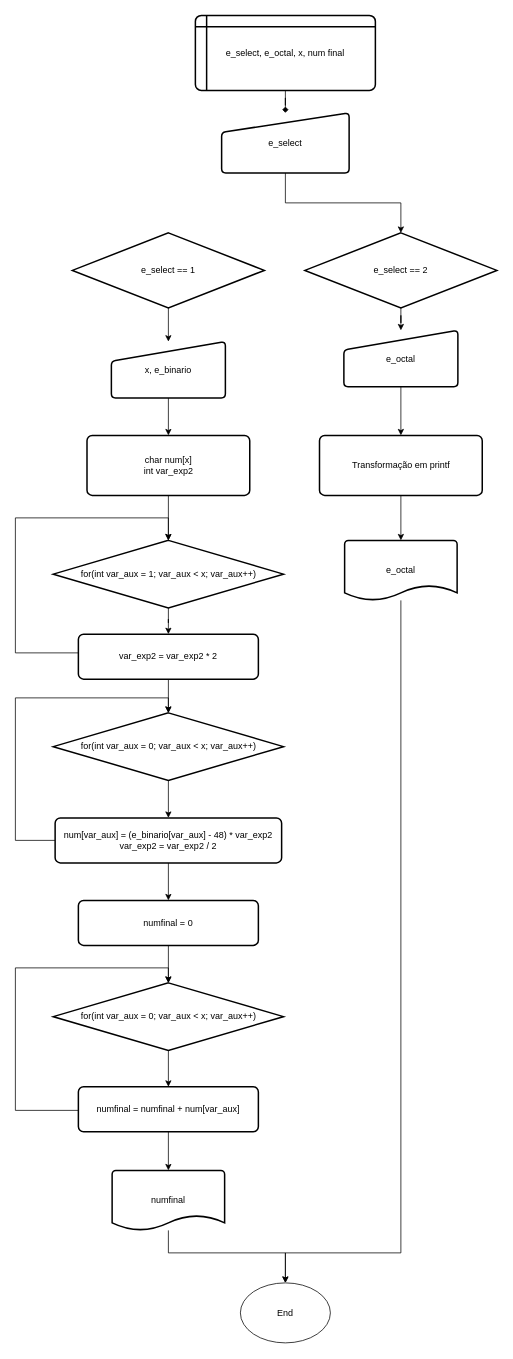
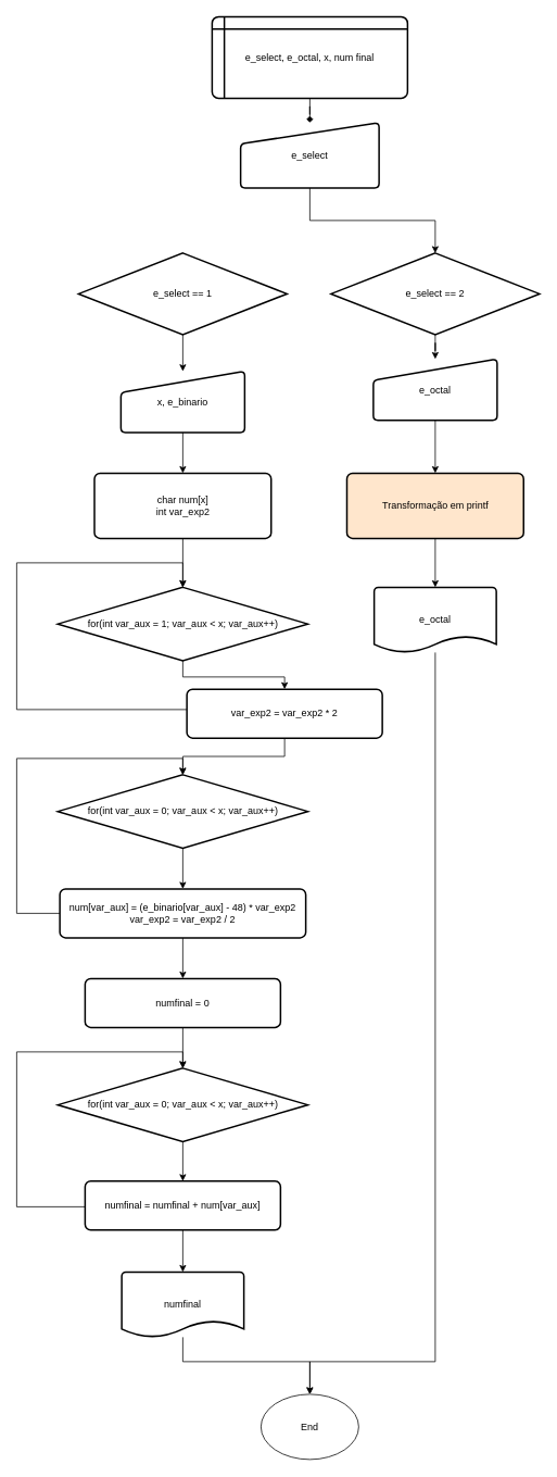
  <mxCell id="0" />
  <mxCell id="1" parent="0" />
  <mxCell id="2" value="" style="edgeStyle=orthogonalEdgeStyle;rounded=0;orthogonalLoop=1;jettySize=auto;html=1;endArrow=diamond;" edge="1" parent="1" source="3" target="5"><mxGeometry relative="1" as="geometry" /></mxCell>
  <mxCell id="3" value="e_select, e_octal, x, num final" style="shape=internalStorage;whiteSpace=wrap;html=1;dx=15;dy=15;rounded=1;arcSize=8;strokeWidth=2;" vertex="1" parent="1"><mxGeometry x="260" y="20" width="240" height="100" as="geometry" /></mxCell>
  <mxCell id="4" style="edgeStyle=orthogonalEdgeStyle;rounded=0;orthogonalLoop=1;jettySize=auto;html=1;entryX=0.5;entryY=0;entryDx=0;entryDy=0;entryPerimeter=0;" edge="1" parent="1" source="5" target="7"><mxGeometry relative="1" as="geometry" /></mxCell>
  <mxCell id="5" value="e_select" style="html=1;strokeWidth=2;shape=manualInput;whiteSpace=wrap;rounded=1;size=26;arcSize=11;" vertex="1" parent="1"><mxGeometry x="295" y="150" width="170" height="80" as="geometry" /></mxCell>
  <mxCell id="6" value="" style="edgeStyle=orthogonalEdgeStyle;rounded=0;orthogonalLoop=1;jettySize=auto;html=1;" edge="1" parent="1" source="7" target="36"><mxGeometry relative="1" as="geometry" /></mxCell>
  <mxCell id="7" value="e_select == 2" style="strokeWidth=2;html=1;shape=mxgraph.flowchart.decision;whiteSpace=wrap;" vertex="1" parent="1"><mxGeometry x="406" y="310" width="256" height="100" as="geometry" /></mxCell>
  <mxCell id="8" value="" style="edgeStyle=orthogonalEdgeStyle;rounded=0;orthogonalLoop=1;jettySize=auto;html=1;" edge="1" parent="1" source="9" target="34"><mxGeometry relative="1" as="geometry" /></mxCell>
  <mxCell id="9" value="e_select == 1" style="strokeWidth=2;html=1;shape=mxgraph.flowchart.decision;whiteSpace=wrap;" vertex="1" parent="1"><mxGeometry x="96" y="310" width="256" height="100" as="geometry" /></mxCell>
  <mxCell id="10" value="" style="edgeStyle=orthogonalEdgeStyle;rounded=0;orthogonalLoop=1;jettySize=auto;html=1;" edge="1" parent="1" source="11" target="13"><mxGeometry relative="1" as="geometry" /></mxCell>
  <mxCell id="11" value="char num[x]&lt;br&gt;int var_exp2" style="rounded=1;whiteSpace=wrap;html=1;absoluteArcSize=1;arcSize=14;strokeWidth=2;" vertex="1" parent="1"><mxGeometry x="115.5" y="580" width="217" height="80" as="geometry" /></mxCell>
  <mxCell id="12" value="" style="edgeStyle=orthogonalEdgeStyle;rounded=0;orthogonalLoop=1;jettySize=auto;html=1;" edge="1" parent="1" source="13" target="16"><mxGeometry relative="1" as="geometry" /></mxCell>
  <mxCell id="13" value="for(int var_aux = 1; var_aux &amp;lt; x; var_aux++)" style="strokeWidth=2;html=1;shape=mxgraph.flowchart.decision;whiteSpace=wrap;" vertex="1" parent="1"><mxGeometry x="70.5" y="720" width="307" height="90" as="geometry" /></mxCell>
  <mxCell id="14" style="edgeStyle=orthogonalEdgeStyle;rounded=0;orthogonalLoop=1;jettySize=auto;html=1;entryX=0.5;entryY=0;entryDx=0;entryDy=0;entryPerimeter=0;" edge="1" parent="1" source="16" target="13"><mxGeometry relative="1" as="geometry"><Array as="points"><mxPoint x="20" y="870" /><mxPoint x="20" y="690" /><mxPoint x="224" y="690" /></Array></mxGeometry></mxCell>
  <mxCell id="15" value="" style="edgeStyle=orthogonalEdgeStyle;rounded=0;orthogonalLoop=1;jettySize=auto;html=1;" edge="1" parent="1" source="16" target="18"><mxGeometry relative="1" as="geometry" /></mxCell>
- <mxCell id="16" value="var_exp2 = var_exp2 * 2" style="rounded=1;whiteSpace=wrap;html=1;absoluteArcSize=1;arcSize=14;strokeWidth=2;" vertex="1" parent="1"><mxGeometry x="104" y="845" width="240" height="60" as="geometry" /></mxCell>
+ <mxCell id="16" value="var_exp2 = var_exp2 * 2" style="rounded=1;whiteSpace=wrap;html=1;absoluteArcSize=1;arcSize=14;strokeWidth=2;" vertex="1" parent="1"><mxGeometry x="229" y="845" width="240" height="60" as="geometry" /></mxCell>
  <mxCell id="17" value="" style="edgeStyle=orthogonalEdgeStyle;rounded=0;orthogonalLoop=1;jettySize=auto;html=1;" edge="1" parent="1" source="18" target="21"><mxGeometry relative="1" as="geometry" /></mxCell>
  <mxCell id="18" value="for(int var_aux = 0; var_aux &amp;lt; x; var_aux++)" style="strokeWidth=2;html=1;shape=mxgraph.flowchart.decision;whiteSpace=wrap;" vertex="1" parent="1"><mxGeometry x="70.5" y="950" width="307" height="90" as="geometry" /></mxCell>
  <mxCell id="19" style="edgeStyle=orthogonalEdgeStyle;rounded=0;orthogonalLoop=1;jettySize=auto;html=1;exitX=0;exitY=0.5;exitDx=0;exitDy=0;entryX=0.5;entryY=0;entryDx=0;entryDy=0;entryPerimeter=0;" edge="1" parent="1" source="21" target="18"><mxGeometry relative="1" as="geometry"><Array as="points"><mxPoint x="20" y="1120" /><mxPoint x="20" y="930" /><mxPoint x="224" y="930" /></Array></mxGeometry></mxCell>
  <mxCell id="20" value="" style="edgeStyle=orthogonalEdgeStyle;rounded=0;orthogonalLoop=1;jettySize=auto;html=1;" edge="1" parent="1" source="21" target="23"><mxGeometry relative="1" as="geometry" /></mxCell>
  <mxCell id="21" value="num[var_aux] = (e_binario[var_aux] - 48) * var_exp2&lt;br&gt;var_exp2 = var_exp2 / 2" style="rounded=1;whiteSpace=wrap;html=1;absoluteArcSize=1;arcSize=14;strokeWidth=2;" vertex="1" parent="1"><mxGeometry x="73" y="1090" width="302" height="60" as="geometry" /></mxCell>
  <mxCell id="22" value="" style="edgeStyle=orthogonalEdgeStyle;rounded=0;orthogonalLoop=1;jettySize=auto;html=1;" edge="1" parent="1" source="23" target="25"><mxGeometry relative="1" as="geometry" /></mxCell>
  <mxCell id="23" value="numfinal = 0" style="rounded=1;whiteSpace=wrap;html=1;absoluteArcSize=1;arcSize=14;strokeWidth=2;" vertex="1" parent="1"><mxGeometry x="104" y="1200" width="240" height="60" as="geometry" /></mxCell>
  <mxCell id="24" value="" style="edgeStyle=orthogonalEdgeStyle;rounded=0;orthogonalLoop=1;jettySize=auto;html=1;" edge="1" parent="1" source="25" target="28"><mxGeometry relative="1" as="geometry" /></mxCell>
  <mxCell id="25" value="for(int var_aux = 0; var_aux &amp;lt; x; var_aux++)" style="strokeWidth=2;html=1;shape=mxgraph.flowchart.decision;whiteSpace=wrap;" vertex="1" parent="1"><mxGeometry x="70.5" y="1310" width="307" height="90" as="geometry" /></mxCell>
  <mxCell id="26" style="edgeStyle=orthogonalEdgeStyle;rounded=0;orthogonalLoop=1;jettySize=auto;html=1;exitX=0;exitY=0.5;exitDx=0;exitDy=0;entryX=0.5;entryY=0;entryDx=0;entryDy=0;entryPerimeter=0;" edge="1" parent="1" source="28" target="25"><mxGeometry relative="1" as="geometry"><Array as="points"><mxPoint x="106" y="1480" /><mxPoint x="20" y="1480" /><mxPoint x="20" y="1290" /><mxPoint x="224" y="1290" /></Array></mxGeometry></mxCell>
  <mxCell id="27" value="" style="edgeStyle=orthogonalEdgeStyle;rounded=0;orthogonalLoop=1;jettySize=auto;html=1;" edge="1" parent="1" source="28" target="30"><mxGeometry relative="1" as="geometry" /></mxCell>
  <mxCell id="28" value="numfinal = numfinal + num[var_aux]" style="rounded=1;whiteSpace=wrap;html=1;absoluteArcSize=1;arcSize=14;strokeWidth=2;" vertex="1" parent="1"><mxGeometry x="104" y="1448.5" width="240" height="60" as="geometry" /></mxCell>
  <mxCell id="29" style="edgeStyle=orthogonalEdgeStyle;rounded=0;orthogonalLoop=1;jettySize=auto;html=1;entryX=0.5;entryY=0;entryDx=0;entryDy=0;" edge="1" parent="1" source="30" target="39"><mxGeometry relative="1" as="geometry"><Array as="points"><mxPoint x="224" y="1670" /><mxPoint x="380" y="1670" /></Array></mxGeometry></mxCell>
  <mxCell id="30" value="numfinal" style="strokeWidth=2;html=1;shape=mxgraph.flowchart.document2;whiteSpace=wrap;size=0.25;" vertex="1" parent="1"><mxGeometry x="149" y="1560" width="150" height="80" as="geometry" /></mxCell>
  <mxCell id="31" style="edgeStyle=orthogonalEdgeStyle;rounded=0;orthogonalLoop=1;jettySize=auto;html=1;entryX=0.5;entryY=0;entryDx=0;entryDy=0;" edge="1" parent="1" source="32" target="39"><mxGeometry relative="1" as="geometry"><Array as="points"><mxPoint x="534" y="1670" /><mxPoint x="380" y="1670" /></Array></mxGeometry></mxCell>
  <mxCell id="32" value="e_octal" style="strokeWidth=2;html=1;shape=mxgraph.flowchart.document2;whiteSpace=wrap;size=0.25;" vertex="1" parent="1"><mxGeometry x="459" y="720" width="150" height="80" as="geometry" /></mxCell>
  <mxCell id="33" value="" style="edgeStyle=orthogonalEdgeStyle;rounded=0;orthogonalLoop=1;jettySize=auto;html=1;" edge="1" parent="1" source="34" target="11"><mxGeometry relative="1" as="geometry" /></mxCell>
  <mxCell id="34" value="x, e_binario" style="html=1;strokeWidth=2;shape=manualInput;whiteSpace=wrap;rounded=1;size=26;arcSize=11;" vertex="1" parent="1"><mxGeometry x="148" y="455" width="152" height="75" as="geometry" /></mxCell>
  <mxCell id="35" value="" style="edgeStyle=orthogonalEdgeStyle;rounded=0;orthogonalLoop=1;jettySize=auto;html=1;" edge="1" parent="1" source="36" target="38"><mxGeometry relative="1" as="geometry" /></mxCell>
  <mxCell id="36" value="e_octal" style="html=1;strokeWidth=2;shape=manualInput;whiteSpace=wrap;rounded=1;size=26;arcSize=11;" vertex="1" parent="1"><mxGeometry x="458" y="440" width="152" height="75" as="geometry" /></mxCell>
  <mxCell id="37" value="" style="edgeStyle=orthogonalEdgeStyle;rounded=0;orthogonalLoop=1;jettySize=auto;html=1;" edge="1" parent="1" source="38" target="32"><mxGeometry relative="1" as="geometry" /></mxCell>
- <mxCell id="38" value="Transformação em printf" style="rounded=1;whiteSpace=wrap;html=1;absoluteArcSize=1;arcSize=14;strokeWidth=2;" vertex="1" parent="1"><mxGeometry x="425.5" y="580" width="217" height="80" as="geometry" /></mxCell>
+ <mxCell id="38" value="Transformação em printf" style="rounded=1;whiteSpace=wrap;html=1;absoluteArcSize=1;arcSize=14;strokeWidth=2;fillColor=#ffe6cc;" vertex="1" parent="1"><mxGeometry x="425.5" y="580" width="217" height="80" as="geometry" /></mxCell>
  <mxCell id="39" value="End" style="ellipse;whiteSpace=wrap;html=1;" vertex="1" parent="1"><mxGeometry x="320" y="1710" width="120" height="80" as="geometry" /></mxCell>
